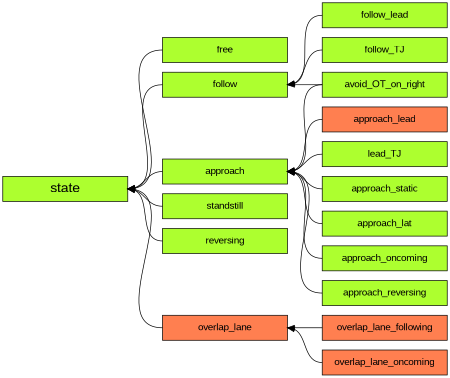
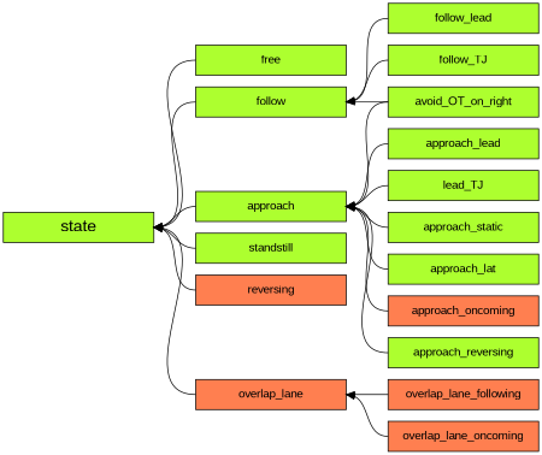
  digraph {
    bgcolor=white
    nodesep=0.2
    rankdir=LR
    ranksep=0.7
    splines=true
    node [fillcolor=greenyellow fontname=Arial shape=box style=filled]
    edge [dir=back headport=w tailport=e]
    free [blub="<b>Freies Fahren</b>" width=2.5]
    follow [blub="<b><i>Folgen</i></b>" width=2.5]
    approach [blub="<b><i>Annähern</i></b>" width=2.5]
    standstill [blub="<b>Stillstand</b>" width=2.5]
    follow_lead [blub="Einem Voraus-\nfahrenden folgen" width=2.5]
    follow_TJ [blub="Fahren im Stau" width=2.5]
    avoid_OT_on_right [blub="Rechts Überholen\nvermeiden" width=2.5]
-   approach_lead [blub="Annähern an einen\nVorausfahrenden" fillcolor=coral width=2.5]
+   approach_lead [blub="Annähern an einen\nVorausfahrenden" width=2.5]
    n9 [blub="Annähern an ein\nStauende" label=lead_TJ width=2.5]
    approach_static [blub="Annähern an ein\nstatisches Objekt" width=2.5]
    approach_lat [blub="Annähern an ein sich lateral\nbewegendes Objekt" width=2.5]
-   approach_oncoming [blub="Annähern an ein entgegen-\nkommendes Objekt" width=2.5]
+   approach_oncoming [blub="Annähern an ein entgegen-\nkommendes Objekt" fillcolor=coral width=2.5]
    approach_reversing [blub="Annähern an ein rückwärts-\nfahrendes Objekt" width=2.5]
    state [blub="<b><i>Zustand</i></b>" fontsize=20 width=2.5]
-   reversing [blub="<b>Rückwärtsfahrt</b>" width=2.5]
+   reversing [blub="<b>Rückwärtsfahrt</b>" fillcolor=coral width=2.5]
    overlap_lane [fillcolor=coral width=2.5]
    overlap_lane_following [fillcolor=coral width=2.5]
    overlap_lane_oncoming [fillcolor=coral width=2.5]
    subgraph sub_1 {
      rank=same
      free
      follow
      approach
      standstill
    }
    follow -> follow_lead
    follow -> follow_TJ
    follow -> avoid_OT_on_right
    approach -> avoid_OT_on_right
    approach -> approach_lead
    approach -> n9
    approach -> approach_static
    approach -> approach_lat
    approach -> approach_oncoming
    approach -> approach_reversing
    state -> free
    state -> follow
    state -> approach
    state -> standstill
    state -> reversing
    state -> overlap_lane
    overlap_lane -> overlap_lane_following
    overlap_lane -> overlap_lane_oncoming
  }
